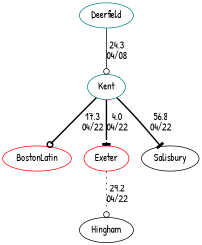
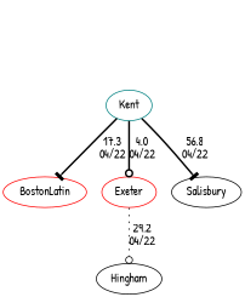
  digraph {
    fontname="Patrick Hand"
    node [color=teal fontname="Patrick Hand"]
    edge [arrowhead=odot fontname="Patrick Hand" random=random style=bold]
-   Deerfield
    Kent
    BostonLatin [color=red]
    Exeter [color=red]
    Salisbury [color=black]
    Hingham [color=black]
-   Deerfield -> Kent [label="24.3\n04/08" style=solid weight=76]
-   Kent -> BostonLatin [label="17.3\n04/22" weight=83]
-   Kent -> Exeter [arrowhead=tee label="4.0\n04/22" weight=96]
+   Kent -> BostonLatin [arrowhead=tee label="17.3\n04/22" weight=83]
+   Kent -> Exeter [label="4.0\n04/22" weight=96]
    Kent -> Salisbury [arrowhead=tee label="56.8\n04/22" weight=44]
    Exeter -> Hingham [label="29.2\n04/22" style=dotted weight=71]
  }
